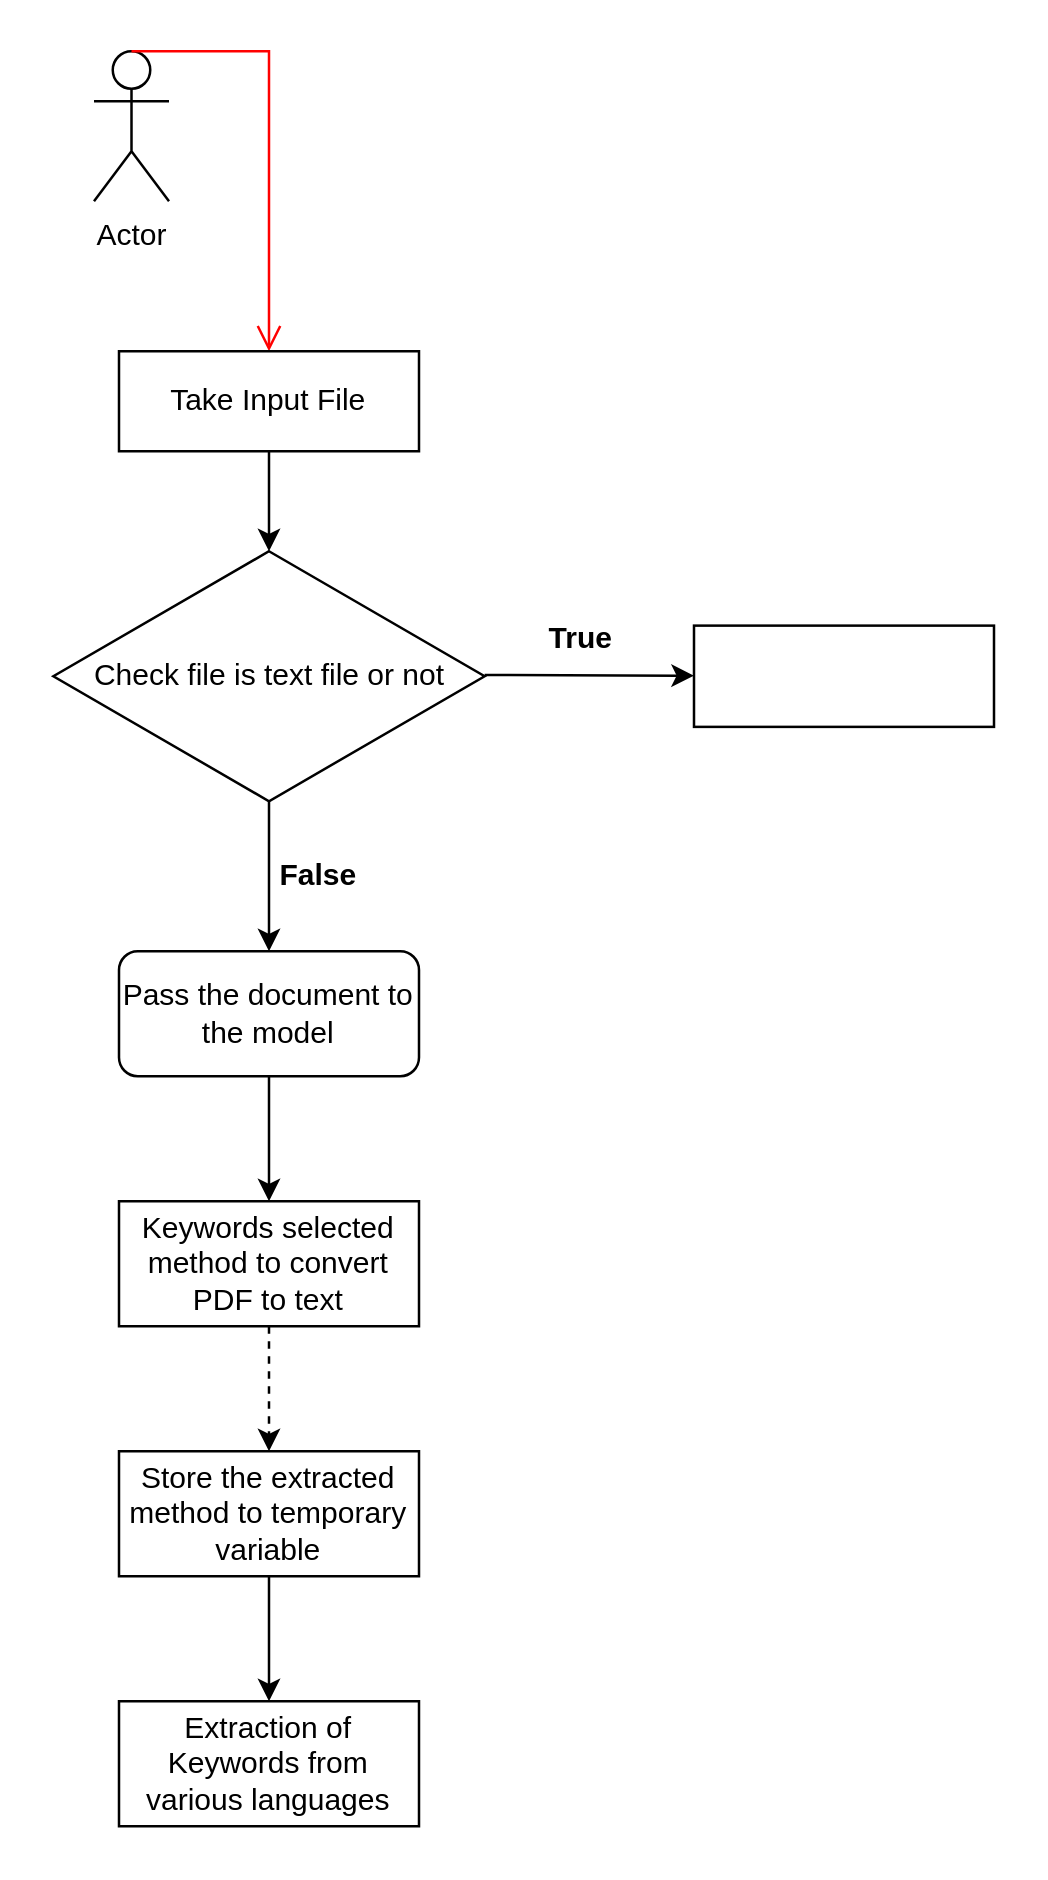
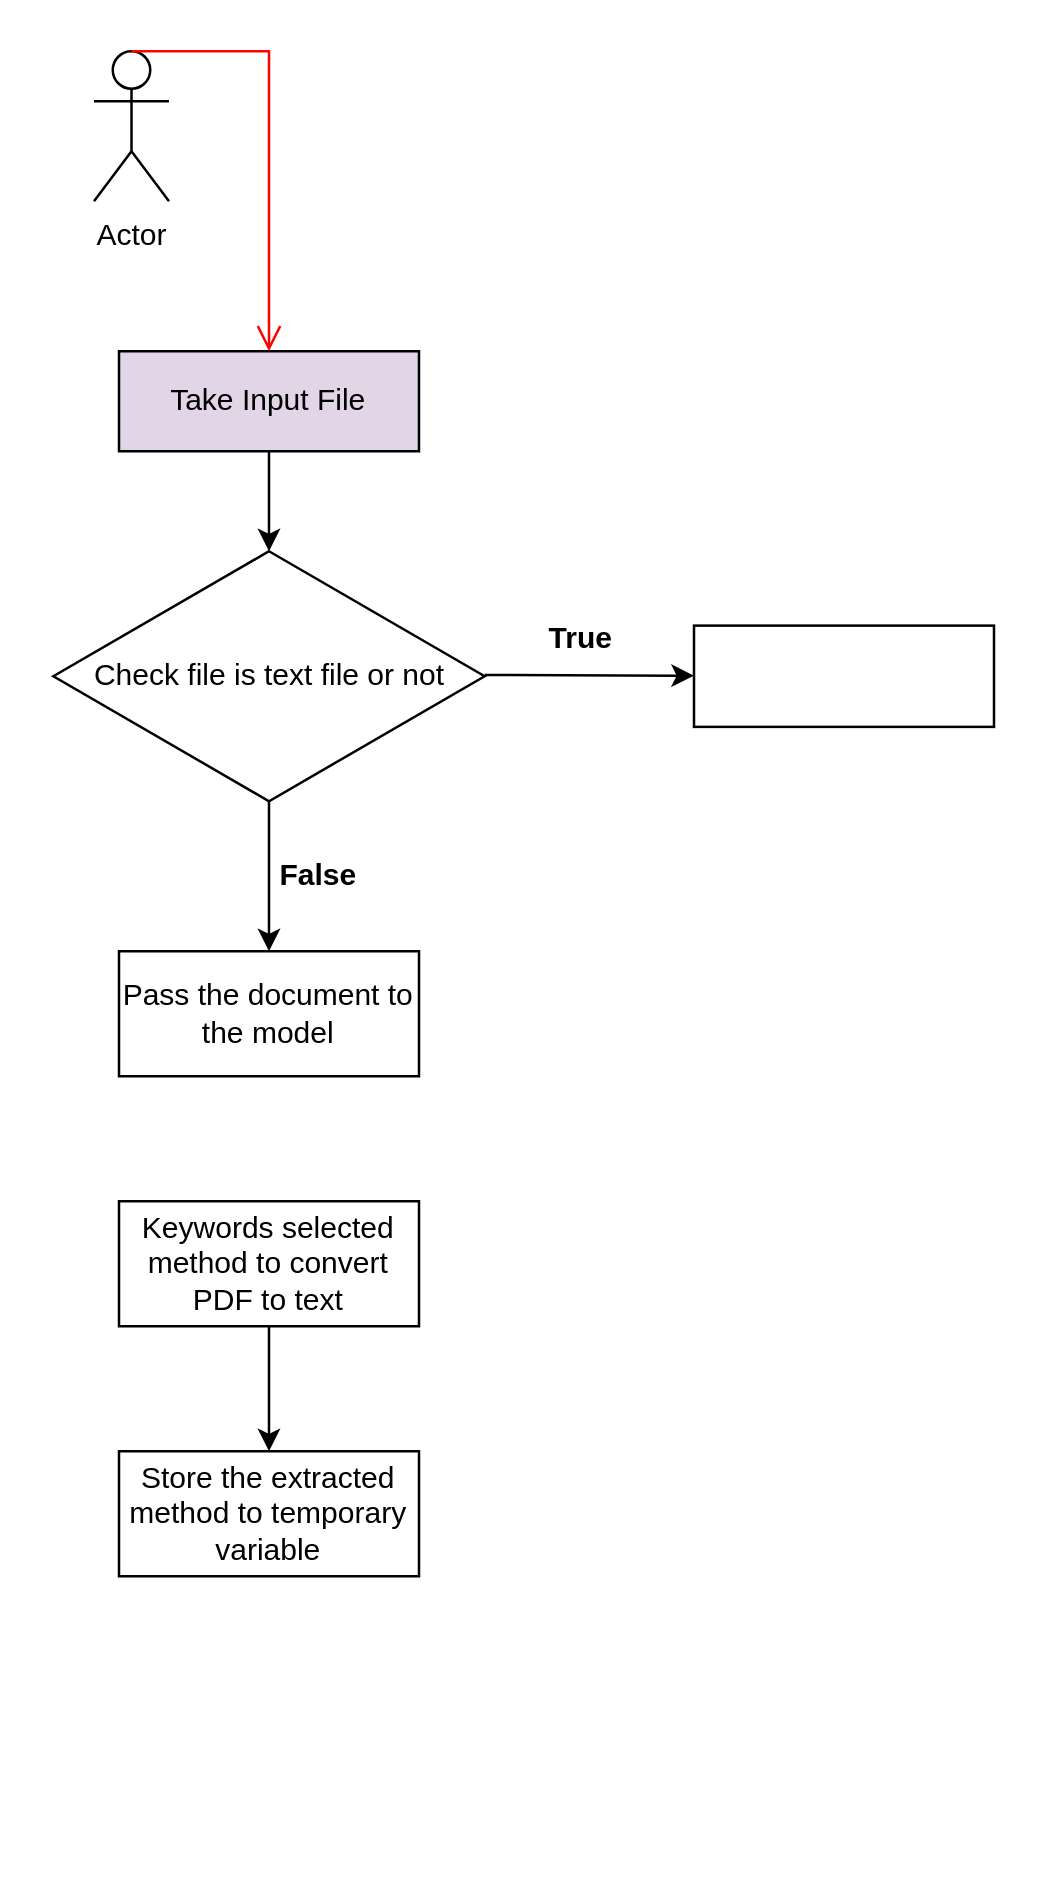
  <mxCell id="0" />
  <mxCell id="1" parent="0" />
  <mxCell id="2" value="Actor" style="shape=umlActor;verticalLabelPosition=bottom;verticalAlign=top;html=1;outlineConnect=0;" vertex="1" parent="1"><mxGeometry x="37" y="20" width="30" height="60" as="geometry" /></mxCell>
  <mxCell id="3" value="" style="edgeStyle=elbowEdgeStyle;elbow=horizontal;verticalAlign=bottom;endArrow=open;endSize=8;strokeColor=#FF0000;endFill=1;rounded=0;exitX=0.5;exitY=0;exitDx=0;exitDy=0;exitPerimeter=0;" parent="1" source="2" edge="1"><mxGeometry x="264.5" y="168" as="geometry"><mxPoint x="107" y="140" as="targetPoint" /><mxPoint x="117" y="20" as="sourcePoint" /><Array as="points"><mxPoint x="107" y="70" /></Array></mxGeometry></mxCell>
  <mxCell id="4" value="" style="edgeStyle=orthogonalEdgeStyle;rounded=0;orthogonalLoop=1;jettySize=auto;html=1;" edge="1" parent="1" source="5"><mxGeometry relative="1" as="geometry"><mxPoint x="107" y="220" as="targetPoint" /></mxGeometry></mxCell>
- <mxCell id="5" value="Take Input File" style="rounded=0;whiteSpace=wrap;html=1;" vertex="1" parent="1"><mxGeometry x="47" y="140" width="120" height="40" as="geometry" /></mxCell>
+ <mxCell id="5" value="Take Input File" style="rounded=0;whiteSpace=wrap;html=1;fillColor=#e1d5e7;" vertex="1" parent="1"><mxGeometry x="47" y="140" width="120" height="40" as="geometry" /></mxCell>
  <mxCell id="6" value="" style="edgeStyle=orthogonalEdgeStyle;rounded=0;orthogonalLoop=1;jettySize=auto;html=1;" edge="1" parent="1" source="10" target="8"><mxGeometry relative="1" as="geometry"><mxPoint x="107" y="260" as="sourcePoint" /><Array as="points"><mxPoint x="107" y="240" /></Array></mxGeometry></mxCell>
- <mxCell id="7" value="" style="edgeStyle=orthogonalEdgeStyle;rounded=0;orthogonalLoop=1;jettySize=auto;html=1;" edge="1" parent="1" source="8" target="16"><mxGeometry relative="1" as="geometry" /></mxCell>
- <mxCell id="8" value="&lt;div style=&quot;&quot;&gt;Pass the document to the model&lt;br&gt;&lt;/div&gt;" style="whiteSpace=wrap;html=1;align=center;rounded=1;" vertex="1" parent="1"><mxGeometry x="47" y="380" width="120" height="50" as="geometry" /></mxCell>
+ <mxCell id="8" value="&lt;div style=&quot;&quot;&gt;Pass the document to the model&lt;br&gt;&lt;/div&gt;" style="rounded=0;whiteSpace=wrap;html=1;align=center;" vertex="1" parent="1"><mxGeometry x="47" y="380" width="120" height="50" as="geometry" /></mxCell>
  <mxCell id="9" value="" style="edgeStyle=orthogonalEdgeStyle;rounded=0;orthogonalLoop=1;jettySize=auto;html=1;" edge="1" parent="1" target="10"><mxGeometry relative="1" as="geometry"><mxPoint x="107" y="260" as="sourcePoint" /><mxPoint x="107" y="380" as="targetPoint" /></mxGeometry></mxCell>
  <mxCell id="10" value="Check file is text file or not" style="rhombus;whiteSpace=wrap;html=1;" vertex="1" parent="1"><mxGeometry x="20.75" y="220" width="172.5" height="100" as="geometry" /></mxCell>
  <mxCell id="11" value="False" style="text;html=1;align=center;verticalAlign=middle;whiteSpace=wrap;rounded=0;fontStyle=1" vertex="1" parent="1"><mxGeometry x="87" y="330" width="80" height="40" as="geometry" /></mxCell>
  <mxCell id="12" value="" style="endArrow=classic;html=1;rounded=0;" edge="1" parent="1" target="13"><mxGeometry width="50" height="50" relative="1" as="geometry"><mxPoint x="193.25" y="269.5" as="sourcePoint" /><mxPoint x="283.25" y="269.5" as="targetPoint" /><Array as="points"><mxPoint x="193.25" y="269.5" /></Array></mxGeometry></mxCell>
  <mxCell id="13" value="" style="rounded=0;whiteSpace=wrap;html=1;" vertex="1" parent="1"><mxGeometry x="277" y="249.75" width="120" height="40.5" as="geometry" /></mxCell>
  <mxCell id="14" value="&lt;b&gt;True&lt;/b&gt;" style="text;html=1;align=center;verticalAlign=middle;whiteSpace=wrap;rounded=0;" vertex="1" parent="1"><mxGeometry x="202" y="240" width="60" height="30" as="geometry" /></mxCell>
- <mxCell id="15" value="" style="edgeStyle=orthogonalEdgeStyle;rounded=0;orthogonalLoop=1;jettySize=auto;html=1;dashed=1;" edge="1" parent="1" source="16" target="18"><mxGeometry relative="1" as="geometry" /></mxCell>
+ <mxCell id="15" value="" style="edgeStyle=orthogonalEdgeStyle;rounded=0;orthogonalLoop=1;jettySize=auto;html=1;" edge="1" parent="1" source="16" target="18"><mxGeometry relative="1" as="geometry" /></mxCell>
  <mxCell id="16" value="Keywords selected method to convert PDF to text" style="rounded=0;whiteSpace=wrap;html=1;align=center;" vertex="1" parent="1"><mxGeometry x="47" y="480" width="120" height="50" as="geometry" /></mxCell>
- <mxCell id="17" value="" style="edgeStyle=orthogonalEdgeStyle;rounded=0;orthogonalLoop=1;jettySize=auto;html=1;" edge="1" parent="1" source="18" target="19"><mxGeometry relative="1" as="geometry" /></mxCell>
  <mxCell id="18" value="Store the extracted method to temporary variable" style="rounded=0;whiteSpace=wrap;html=1;align=center;" vertex="1" parent="1"><mxGeometry x="47" y="580" width="120" height="50" as="geometry" /></mxCell>
- <mxCell id="19" value="Extraction of Keywords from various languages" style="rounded=0;whiteSpace=wrap;html=1;align=center;" vertex="1" parent="1"><mxGeometry x="47" y="680" width="120" height="50" as="geometry" /></mxCell>
